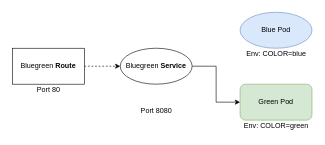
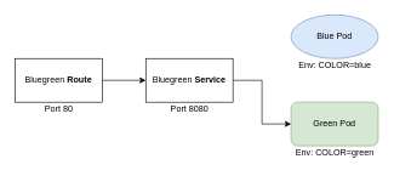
  <mxCell id="0" />
  <mxCell id="1" parent="0" />
  <mxCell id="2" style="edgeStyle=orthogonalEdgeStyle;rounded=0;orthogonalLoop=1;jettySize=auto;html=1;entryX=0;entryY=0.5;entryDx=0;entryDy=0;" parent="1" source="3" target="4" edge="1"><mxGeometry relative="1" as="geometry" /></mxCell>
- <mxCell id="3" value="Bluegreen &lt;b&gt;Service&lt;/b&gt;" style="ellipse;whiteSpace=wrap;html=1;" parent="1" vertex="1"><mxGeometry x="200" y="80" width="120" height="60" as="geometry" /></mxCell>
+ <mxCell id="3" value="Bluegreen &lt;b&gt;Service&lt;/b&gt;" style="rounded=0;whiteSpace=wrap;html=1;" parent="1" vertex="1"><mxGeometry x="200" y="80" width="120" height="60" as="geometry" /></mxCell>
  <mxCell id="4" value="Green Pod" style="rounded=1;whiteSpace=wrap;html=1;fillColor=#d5e8d4;strokeColor=#82b366;" parent="1" vertex="1"><mxGeometry x="400" y="140" width="120" height="60" as="geometry" /></mxCell>
  <mxCell id="5" value="Blue Pod" style="ellipse;whiteSpace=wrap;html=1;fillColor=#dae8fc;strokeColor=#6c8ebf;" parent="1" vertex="1"><mxGeometry x="400" y="20" width="120" height="60" as="geometry" /></mxCell>
- <mxCell id="6" value="" style="edgeStyle=orthogonalEdgeStyle;rounded=0;orthogonalLoop=1;jettySize=auto;html=1;dashed=1;" parent="1" source="7" target="3" edge="1"><mxGeometry relative="1" as="geometry" /></mxCell>
+ <mxCell id="6" value="" style="edgeStyle=orthogonalEdgeStyle;rounded=0;orthogonalLoop=1;jettySize=auto;html=1;" parent="1" source="7" target="3" edge="1"><mxGeometry relative="1" as="geometry" /></mxCell>
  <mxCell id="7" value="Bluegreen &lt;b&gt;Route&lt;/b&gt;" style="rounded=0;whiteSpace=wrap;html=1;" parent="1" vertex="1"><mxGeometry x="20" y="80" width="120" height="60" as="geometry" /></mxCell>
- <mxCell id="8" value="Port 8080" style="text;html=1;align=center;verticalAlign=middle;resizable=0;points=[];autosize=1;" parent="1" vertex="1"><mxGeometry x="225" y="175" width="70" height="20" as="geometry" /></mxCell>
+ <mxCell id="8" value="Port 8080" style="text;html=1;align=center;verticalAlign=middle;resizable=0;points=[];autosize=1;" parent="1" vertex="1"><mxGeometry x="225" y="140" width="70" height="20" as="geometry" /></mxCell>
  <mxCell id="9" value="Port 80" style="text;html=1;align=center;verticalAlign=middle;resizable=0;points=[];autosize=1;" parent="1" vertex="1"><mxGeometry x="55" y="140" width="50" height="20" as="geometry" /></mxCell>
  <mxCell id="10" value="Env: COLOR=blue" style="text;html=1;align=center;verticalAlign=middle;resizable=0;points=[];autosize=1;" parent="1" vertex="1"><mxGeometry x="400" y="80" width="120" height="20" as="geometry" /></mxCell>
  <mxCell id="11" value="Env: COLOR=green" style="text;html=1;align=center;verticalAlign=middle;resizable=0;points=[];autosize=1;" parent="1" vertex="1"><mxGeometry x="400" y="200" width="120" height="20" as="geometry" /></mxCell>
